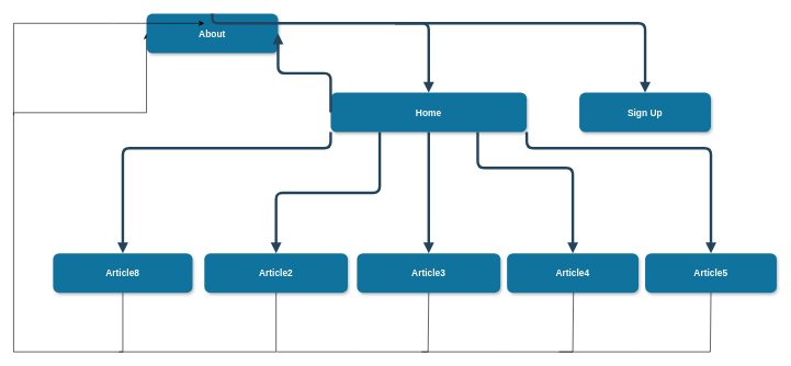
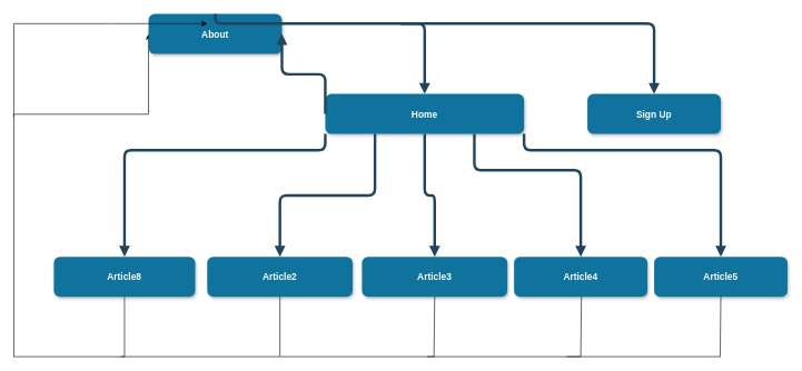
  <mxCell id="0" />
  <mxCell id="1" parent="0" />
- <mxCell id="2" value="Home" style="rounded=1;fillColor=#10739E;strokeColor=none;shadow=1;gradientColor=none;fontStyle=1;fontColor=#FFFFFF;fontSize=14;" parent="1" vertex="1"><mxGeometry x="502" y="140.5" width="298" height="60" as="geometry" /></mxCell>
+ <mxCell id="2" value="Home" style="rounded=1;fillColor=#10739E;strokeColor=none;shadow=1;gradientColor=none;fontStyle=1;fontColor=#FFFFFF;fontSize=14;" parent="1" vertex="1"><mxGeometry x="487" y="140.5" width="298" height="60" as="geometry" /></mxCell>
  <mxCell id="3" value="Article2" style="rounded=1;fillColor=#10739E;strokeColor=none;shadow=1;gradientColor=none;fontStyle=1;fontColor=#FFFFFF;fontSize=14;" parent="1" vertex="1"><mxGeometry x="310" y="385" width="218" height="60" as="geometry" /></mxCell>
  <mxCell id="4" value="Article4" style="rounded=1;fillColor=#10739E;strokeColor=none;shadow=1;gradientColor=none;fontStyle=1;fontColor=#FFFFFF;fontSize=14;" parent="1" vertex="1"><mxGeometry x="770" y="385" width="200" height="60" as="geometry" /></mxCell>
  <mxCell id="5" value="" style="edgeStyle=elbowEdgeStyle;elbow=vertical;strokeWidth=4;endArrow=block;endFill=1;fontStyle=1;strokeColor=#23445D;exitX=0.25;exitY=1;exitDx=0;exitDy=0;" parent="1" source="2" target="3" edge="1"><mxGeometry x="22" y="165.5" width="100" height="100" as="geometry"><mxPoint x="563" y="215" as="sourcePoint" /><mxPoint x="-48" y="100.5" as="targetPoint" /><Array as="points" /></mxGeometry></mxCell>
  <mxCell id="6" value="" style="edgeStyle=elbowEdgeStyle;elbow=vertical;strokeWidth=4;endArrow=block;endFill=1;fontStyle=1;strokeColor=#23445D;exitX=1;exitY=1;exitDx=0;exitDy=0;entryX=0.5;entryY=0;entryDx=0;entryDy=0;" parent="1" source="2" target="18" edge="1"><mxGeometry x="22" y="165.5" width="100" height="100" as="geometry"><mxPoint x="730" y="205" as="sourcePoint" /><mxPoint x="1070" y="255" as="targetPoint" /><Array as="points"><mxPoint x="940" y="225" /></Array></mxGeometry></mxCell>
  <mxCell id="7" value="" style="edgeStyle=elbowEdgeStyle;elbow=vertical;strokeWidth=4;endArrow=block;endFill=1;fontStyle=1;strokeColor=#23445D;exitX=0.75;exitY=1;exitDx=0;exitDy=0;entryX=0.5;entryY=0;entryDx=0;entryDy=0;" parent="1" source="2" target="4" edge="1"><mxGeometry x="22" y="165.5" width="100" height="100" as="geometry"><mxPoint x="-148" y="200.5" as="sourcePoint" /><mxPoint x="212" y="560.5" as="targetPoint" /><Array as="points"><mxPoint x="790" y="255" /><mxPoint x="382" y="490.5" /></Array></mxGeometry></mxCell>
  <mxCell id="8" style="edgeStyle=orthogonalEdgeStyle;rounded=7;orthogonalLoop=8;jettySize=auto;html=1;entryX=0;entryY=0.5;entryDx=0;entryDy=0;exitX=0.5;exitY=1;exitDx=0;exitDy=0;" edge="1" parent="1" source="9" target="13"><mxGeometry relative="1" as="geometry"><Array as="points"><mxPoint x="186" y="535" /><mxPoint x="20" y="535" /><mxPoint x="20" y="171" /></Array></mxGeometry></mxCell>
  <mxCell id="9" value="Article8" style="whiteSpace=wrap;html=1;fontSize=14;fillColor=#10739E;strokeColor=none;fontColor=#FFFFFF;rounded=1;shadow=1;gradientColor=none;fontStyle=1;" vertex="1" parent="1"><mxGeometry x="80" y="385" width="212" height="60" as="geometry" /></mxCell>
  <mxCell id="10" value="Article3" style="whiteSpace=wrap;html=1;fontSize=14;fillColor=#10739E;strokeColor=none;fontColor=#FFFFFF;rounded=1;shadow=1;gradientColor=none;fontStyle=1;" vertex="1" parent="1"><mxGeometry x="542" y="385" width="218" height="60" as="geometry" /></mxCell>
  <mxCell id="11" value="" style="edgeStyle=elbowEdgeStyle;elbow=vertical;strokeWidth=4;endArrow=block;endFill=1;fontStyle=1;strokeColor=#23445D;entryX=0.5;entryY=0;entryDx=0;entryDy=0;exitX=0.5;exitY=1;exitDx=0;exitDy=0;" edge="1" parent="1" source="2" target="10"><mxGeometry x="22" y="165.5" width="100" height="100" as="geometry"><mxPoint x="660" y="200.5" as="sourcePoint" /><mxPoint x="830" y="255" as="targetPoint" /></mxGeometry></mxCell>
  <mxCell id="12" value="" style="edgeStyle=elbowEdgeStyle;elbow=vertical;strokeWidth=4;endArrow=block;endFill=1;fontStyle=1;strokeColor=#23445D;entryX=0.5;entryY=0;entryDx=0;entryDy=0;exitX=0;exitY=1;exitDx=0;exitDy=0;" edge="1" parent="1" source="2" target="9"><mxGeometry x="22" y="165.5" width="100" height="100" as="geometry"><mxPoint x="560" y="200.5" as="sourcePoint" /><mxPoint x="749" y="281" as="targetPoint" /><Array as="points"><mxPoint x="350" y="225" /></Array></mxGeometry></mxCell>
  <mxCell id="13" value="About" style="rounded=1;fillColor=#10739E;strokeColor=none;shadow=1;gradientColor=none;fontStyle=1;fontColor=#FFFFFF;fontSize=14;" vertex="1" parent="1"><mxGeometry x="222" y="20.5" width="200" height="60" as="geometry" /></mxCell>
  <mxCell id="14" value="Sign Up" style="rounded=1;fillColor=#10739E;strokeColor=none;shadow=1;gradientColor=none;fontStyle=1;fontColor=#FFFFFF;fontSize=14;" vertex="1" parent="1"><mxGeometry x="880" y="140.5" width="200" height="60" as="geometry" /></mxCell>
  <mxCell id="15" value="" style="edgeStyle=elbowEdgeStyle;elbow=vertical;strokeWidth=4;endArrow=block;endFill=1;fontStyle=1;strokeColor=#23445D;exitX=0;exitY=0.5;exitDx=0;exitDy=0;entryX=1;entryY=0.5;entryDx=0;entryDy=0;" edge="1" parent="1" source="2" target="13"><mxGeometry x="22" y="165.5" width="100" height="100" as="geometry"><mxPoint x="453" y="55" as="sourcePoint" /><mxPoint x="452" y="135" as="targetPoint" /></mxGeometry></mxCell>
  <mxCell id="16" value="" style="edgeStyle=elbowEdgeStyle;elbow=vertical;strokeWidth=4;endArrow=block;endFill=1;fontStyle=1;strokeColor=#23445D;exitX=0.5;exitY=0;exitDx=0;exitDy=0;entryX=0.5;entryY=0;entryDx=0;entryDy=0;" edge="1" parent="1" source="13" target="2"><mxGeometry x="22" y="165.5" width="100" height="100" as="geometry"><mxPoint x="440" y="55" as="sourcePoint" /><mxPoint x="439" y="135" as="targetPoint" /><Array as="points"><mxPoint x="460" y="35" /></Array></mxGeometry></mxCell>
  <mxCell id="17" value="" style="edgeStyle=elbowEdgeStyle;elbow=vertical;strokeWidth=4;endArrow=block;endFill=1;fontStyle=1;strokeColor=#23445D;entryX=0.5;entryY=0;entryDx=0;entryDy=0;" edge="1" parent="1" target="14"><mxGeometry x="22" y="165.5" width="100" height="100" as="geometry"><mxPoint x="600" y="35" as="sourcePoint" /><mxPoint x="709" y="115" as="targetPoint" /><Array as="points"><mxPoint x="660" y="35" /></Array></mxGeometry></mxCell>
  <mxCell id="18" value="Article5" style="rounded=1;fillColor=#10739E;strokeColor=none;shadow=1;gradientColor=none;fontStyle=1;fontColor=#FFFFFF;fontSize=14;" vertex="1" parent="1"><mxGeometry x="980" y="385" width="200" height="60" as="geometry" /></mxCell>
  <mxCell id="19" value="" style="endArrow=none;html=1;rounded=0;entryX=0.5;entryY=1;entryDx=0;entryDy=0;" edge="1" parent="1" target="3"><mxGeometry width="50" height="50" relative="1" as="geometry"><mxPoint x="180" y="535" as="sourcePoint" /><mxPoint x="410" y="595" as="targetPoint" /><Array as="points"><mxPoint x="419" y="535" /></Array></mxGeometry></mxCell>
  <mxCell id="20" value="" style="endArrow=none;html=1;rounded=0;entryX=0.5;entryY=1;entryDx=0;entryDy=0;" edge="1" parent="1" target="10"><mxGeometry width="50" height="50" relative="1" as="geometry"><mxPoint x="420" y="535" as="sourcePoint" /><mxPoint x="659" y="475" as="targetPoint" /><Array as="points"><mxPoint x="540" y="535" /><mxPoint x="650" y="535" /></Array></mxGeometry></mxCell>
  <mxCell id="21" value="" style="endArrow=none;html=1;rounded=0;entryX=0.5;entryY=1;entryDx=0;entryDy=0;" edge="1" parent="1"><mxGeometry width="50" height="50" relative="1" as="geometry"><mxPoint x="849" y="535" as="sourcePoint" /><mxPoint x="1080" y="445" as="targetPoint" /><Array as="points"><mxPoint x="969" y="535" /><mxPoint x="1079" y="535" /></Array></mxGeometry></mxCell>
  <mxCell id="22" value="" style="endArrow=none;html=1;rounded=0;entryX=0.5;entryY=1;entryDx=0;entryDy=0;" edge="1" parent="1"><mxGeometry width="50" height="50" relative="1" as="geometry"><mxPoint x="640" y="535" as="sourcePoint" /><mxPoint x="871" y="445" as="targetPoint" /><Array as="points"><mxPoint x="760" y="535" /><mxPoint x="870" y="535" /></Array></mxGeometry></mxCell>
  <mxCell id="23" value="" style="endArrow=classic;html=1;rounded=0;" edge="1" parent="1"><mxGeometry width="50" height="50" relative="1" as="geometry"><mxPoint x="20" y="175" as="sourcePoint" /><mxPoint x="310" y="35" as="targetPoint" /><Array as="points"><mxPoint x="20" y="35" /><mxPoint x="170" y="35" /></Array></mxGeometry></mxCell>
